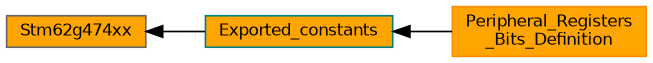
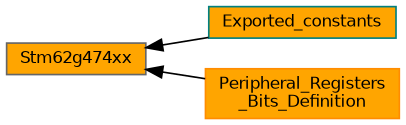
  digraph {
    rankdir=LR
    node [fillcolor=orange fontname=Helvetica fontsize=10 shape=box style=filled]
    edge [dir=back fontname=Helvetica fontsize=10 labelfontname=Helvetica labelfontsize=10 shape=plaintext style=solid]
    n1 [color=teal fontcolor=black height=0.2 label=Exported_constants width=0.4]
    n2 [color=darkorange height=0.2 label="Peripheral_Registers\l_Bits_Definition" width=0.4]
    n3 [color=gray40 height=0.2 label=Stm62g474xx width=0.4]
-   n1 -> n2
+   n3 -> n2
    n3 -> n1
  }
